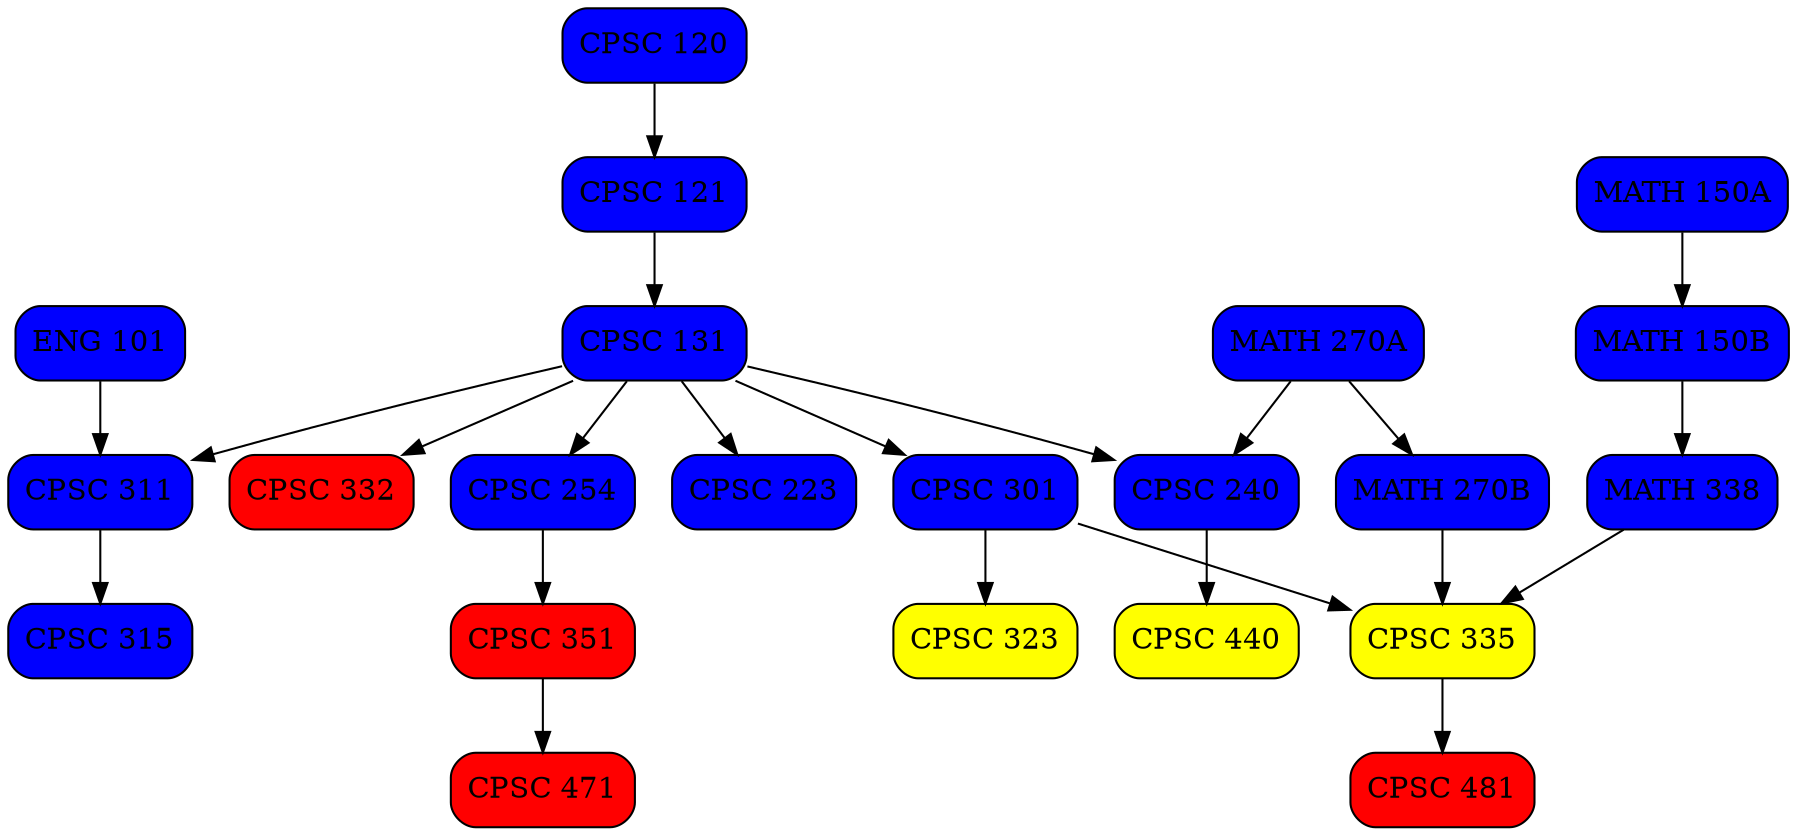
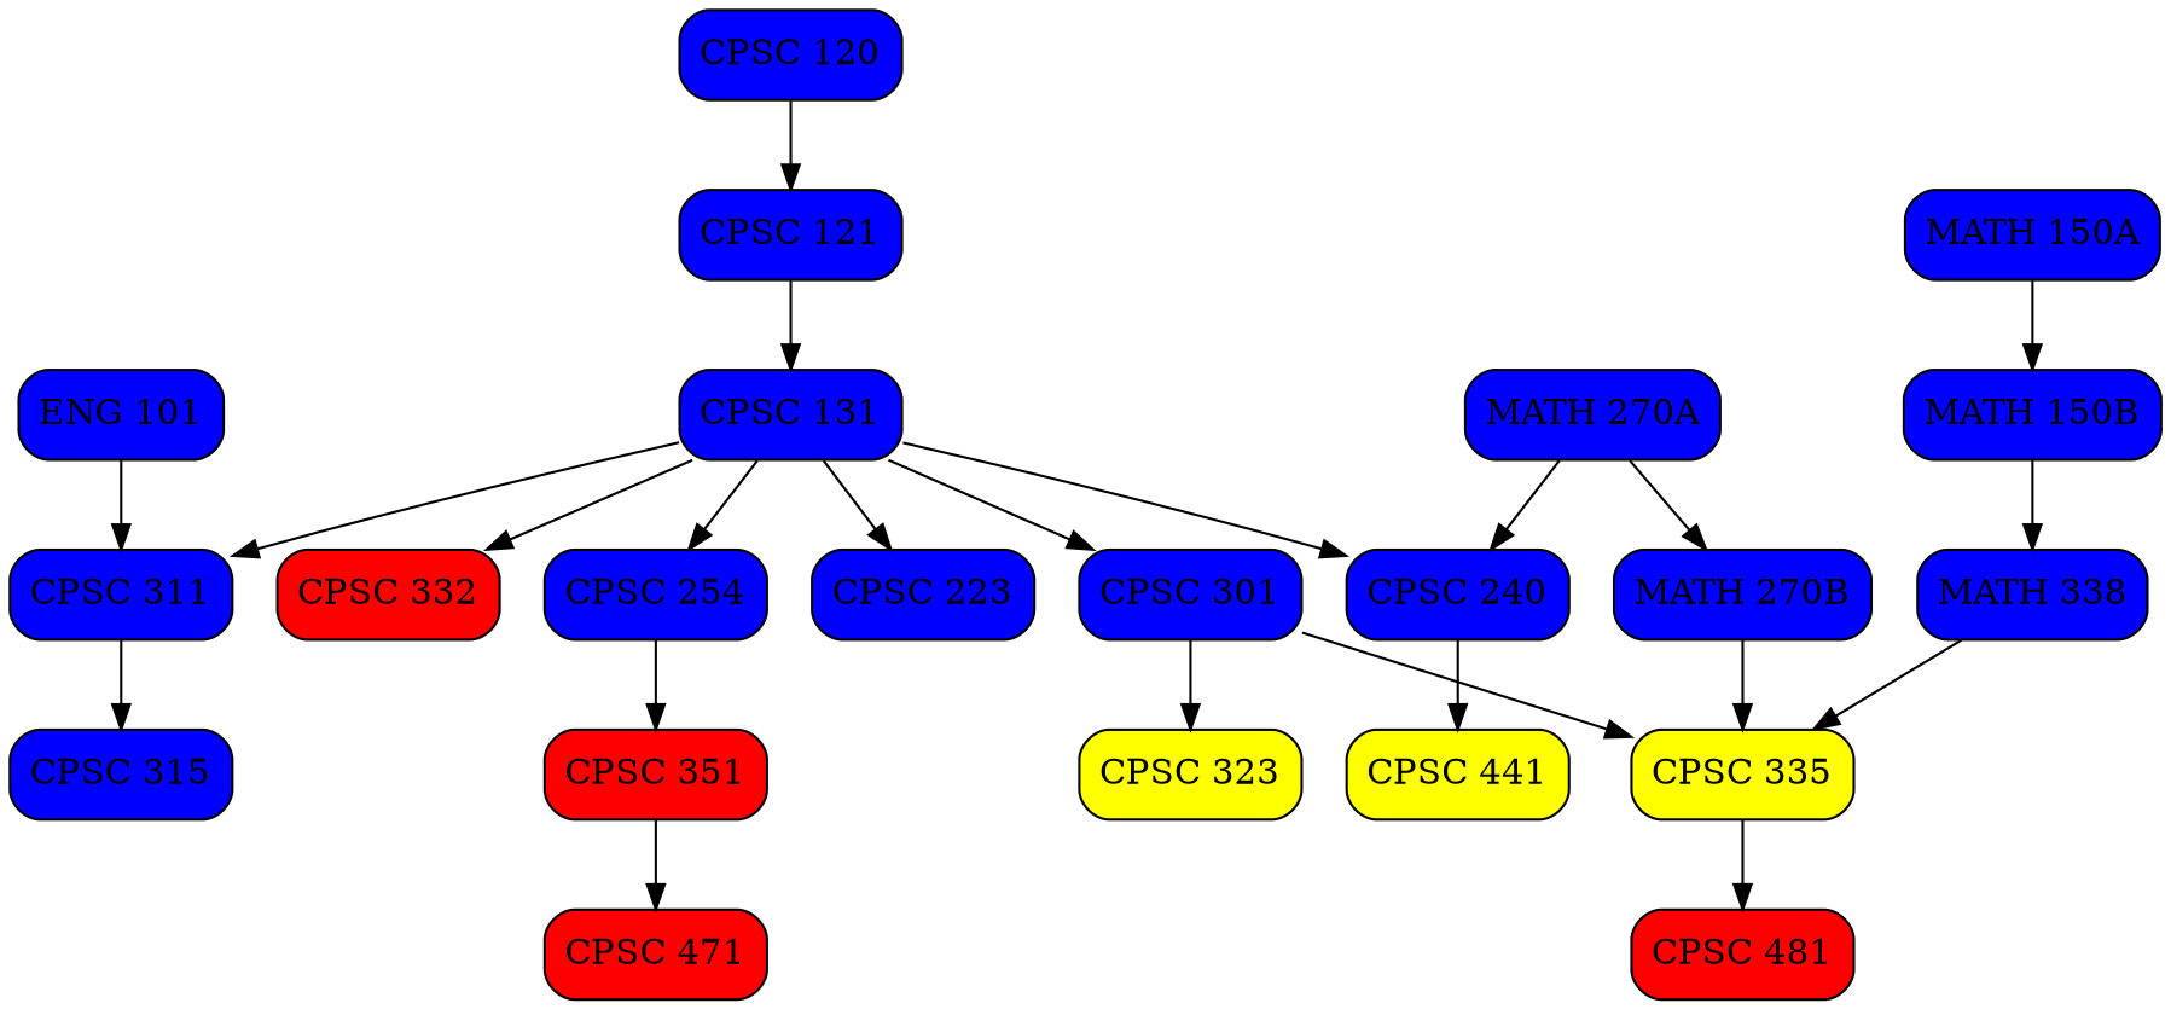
  digraph {
    node [fillcolor=blue shape=rect style="rounded, filled"]
    n1 [label="ENG 101"]
    n2 [label="CPSC 311"]
    n3 [label="CPSC 315"]
    n4 [label="CPSC 120"]
    n5 [label="CPSC 121"]
    n6 [label="CPSC 131"]
    n7 [label="CPSC 223"]
    n8 [label="CPSC 254"]
    n9 [label="CPSC 240"]
    n10 [label="CPSC 301"]
    n11 [fillcolor=red label="CPSC 332"]
    n12 [fillcolor=red label="CPSC 351"]
-   n13 [fillcolor=yellow label="CPSC 440"]
+   n13 [fillcolor=yellow label="CPSC 441"]
    n14 [fillcolor=yellow label="CPSC 335"]
    n15 [fillcolor=yellow label="CPSC 323"]
    n16 [label="MATH 150A"]
    n17 [label="MATH 150B"]
    n18 [label="MATH 338"]
    n19 [label="MATH 270A"]
    n20 [label="MATH 270B"]
    n21 [fillcolor=red label="CPSC 481"]
    n22 [fillcolor=red label="CPSC 471"]
    n1 -> n2
    n2 -> n3
    n4 -> n5
    n5 -> n6
    n6 -> n2
    n6 -> n7
    n6 -> n8
    n6 -> n9
    n6 -> n10
    n6 -> n11
    n8 -> n12
    n9 -> n13
    n10 -> n14
    n10 -> n15
    n12 -> n22
    n14 -> n21
    n16 -> n17
    n17 -> n18
    n18 -> n14
    n19 -> n9
    n19 -> n20
    n20 -> n14
  }
